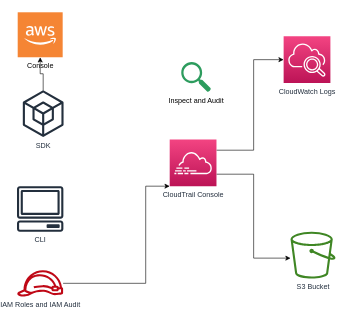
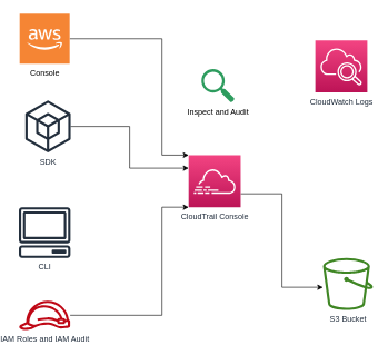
  <mxCell id="0" />
  <mxCell id="1" parent="0" />
- <mxCell id="2" style="edgeStyle=orthogonalEdgeStyle;rounded=0;orthogonalLoop=1;jettySize=auto;html=1;" edge="1" parent="1" source="3" target="6"><mxGeometry relative="1" as="geometry" /></mxCell>
+ <mxCell id="2" style="edgeStyle=orthogonalEdgeStyle;rounded=0;orthogonalLoop=1;jettySize=auto;html=1;entryX=0;entryY=0.25;entryDx=0;entryDy=0;entryPerimeter=0;" edge="1" parent="1" source="3" target="11"><mxGeometry relative="1" as="geometry" /></mxCell>
  <mxCell id="3" value="SDK" style="sketch=0;outlineConnect=0;fontColor=#232F3E;gradientColor=none;fillColor=#232F3D;strokeColor=none;dashed=0;verticalLabelPosition=bottom;verticalAlign=top;align=center;html=1;fontSize=12;fontStyle=0;aspect=fixed;pointerEvents=1;shape=mxgraph.aws4.external_sdk;" parent="1" vertex="1"><mxGeometry x="30" y="150" width="68" height="78" as="geometry" /></mxCell>
  <mxCell id="4" value="CLI" style="sketch=0;outlineConnect=0;fontColor=#232F3E;gradientColor=none;fillColor=#232F3D;strokeColor=none;dashed=0;verticalLabelPosition=bottom;verticalAlign=top;align=center;html=1;fontSize=12;fontStyle=0;aspect=fixed;pointerEvents=1;shape=mxgraph.aws4.client;" parent="1" vertex="1"><mxGeometry x="20" y="310" width="78" height="76" as="geometry" /></mxCell>
+ <mxCell id="5" style="edgeStyle=orthogonalEdgeStyle;rounded=0;orthogonalLoop=1;jettySize=auto;html=1;entryX=0;entryY=0;entryDx=0;entryDy=0;entryPerimeter=0;" edge="1" parent="1" source="6" target="11"><mxGeometry relative="1" as="geometry"><Array as="points"><mxPoint x="235" y="58" /><mxPoint x="235" y="232" /></Array></mxGeometry></mxCell>
  <mxCell id="6" value="Console" style="outlineConnect=0;dashed=0;verticalLabelPosition=bottom;verticalAlign=top;align=center;html=1;shape=mxgraph.aws3.cloud_2;fillColor=#F58534;gradientColor=none;" parent="1" vertex="1"><mxGeometry x="21.5" y="20" width="75" height="75" as="geometry" /></mxCell>
  <mxCell id="7" style="edgeStyle=orthogonalEdgeStyle;rounded=0;orthogonalLoop=1;jettySize=auto;html=1;entryX=0;entryY=1;entryDx=0;entryDy=0;entryPerimeter=0;" edge="1" parent="1" source="8" target="11"><mxGeometry relative="1" as="geometry"><Array as="points"><mxPoint x="235" y="472" /><mxPoint x="235" y="310" /></Array></mxGeometry></mxCell>
  <mxCell id="8" value="IAM Roles and IAM Audit" style="sketch=0;outlineConnect=0;fontColor=#232F3E;gradientColor=none;fillColor=#BF0816;strokeColor=none;dashed=0;verticalLabelPosition=bottom;verticalAlign=top;align=center;html=1;fontSize=12;fontStyle=0;aspect=fixed;pointerEvents=1;shape=mxgraph.aws4.role;" parent="1" vertex="1"><mxGeometry x="20" y="450" width="78" height="44" as="geometry" /></mxCell>
- <mxCell id="9" style="edgeStyle=orthogonalEdgeStyle;rounded=0;orthogonalLoop=1;jettySize=auto;html=1;entryX=0;entryY=0.5;entryDx=0;entryDy=0;entryPerimeter=0;" edge="1" parent="1" source="11" target="12"><mxGeometry relative="1" as="geometry"><Array as="points"><mxPoint x="415" y="250" /><mxPoint x="415" y="99" /></Array></mxGeometry></mxCell>
  <mxCell id="10" style="edgeStyle=orthogonalEdgeStyle;rounded=0;orthogonalLoop=1;jettySize=auto;html=1;" edge="1" parent="1" source="11" target="13"><mxGeometry relative="1" as="geometry"><Array as="points"><mxPoint x="415" y="290" /><mxPoint x="415" y="430" /></Array></mxGeometry></mxCell>
  <mxCell id="11" value="CloudTrail Console" style="sketch=0;points=[[0,0,0],[0.25,0,0],[0.5,0,0],[0.75,0,0],[1,0,0],[0,1,0],[0.25,1,0],[0.5,1,0],[0.75,1,0],[1,1,0],[0,0.25,0],[0,0.5,0],[0,0.75,0],[1,0.25,0],[1,0.5,0],[1,0.75,0]];points=[[0,0,0],[0.25,0,0],[0.5,0,0],[0.75,0,0],[1,0,0],[0,1,0],[0.25,1,0],[0.5,1,0],[0.75,1,0],[1,1,0],[0,0.25,0],[0,0.5,0],[0,0.75,0],[1,0.25,0],[1,0.5,0],[1,0.75,0]];outlineConnect=0;fontColor=#232F3E;gradientColor=#F34482;gradientDirection=north;fillColor=#BC1356;strokeColor=#ffffff;dashed=0;verticalLabelPosition=bottom;verticalAlign=top;align=center;html=1;fontSize=12;fontStyle=0;aspect=fixed;shape=mxgraph.aws4.resourceIcon;resIcon=mxgraph.aws4.cloudtrail;" parent="1" vertex="1"><mxGeometry x="275" y="232" width="78" height="78" as="geometry" /></mxCell>
  <mxCell id="12" value="CloudWatch Logs" style="sketch=0;points=[[0,0,0],[0.25,0,0],[0.5,0,0],[0.75,0,0],[1,0,0],[0,1,0],[0.25,1,0],[0.5,1,0],[0.75,1,0],[1,1,0],[0,0.25,0],[0,0.5,0],[0,0.75,0],[1,0.25,0],[1,0.5,0],[1,0.75,0]];points=[[0,0,0],[0.25,0,0],[0.5,0,0],[0.75,0,0],[1,0,0],[0,1,0],[0.25,1,0],[0.5,1,0],[0.75,1,0],[1,1,0],[0,0.25,0],[0,0.5,0],[0,0.75,0],[1,0.25,0],[1,0.5,0],[1,0.75,0]];outlineConnect=0;fontColor=#232F3E;gradientColor=#F34482;gradientDirection=north;fillColor=#BC1356;strokeColor=#ffffff;dashed=0;verticalLabelPosition=bottom;verticalAlign=top;align=center;html=1;fontSize=12;fontStyle=0;aspect=fixed;shape=mxgraph.aws4.resourceIcon;resIcon=mxgraph.aws4.cloudwatch_2;" parent="1" vertex="1"><mxGeometry x="465" y="60" width="78" height="78" as="geometry" /></mxCell>
  <mxCell id="13" value="S3 Bucket" style="sketch=0;outlineConnect=0;fontColor=#232F3E;gradientColor=none;fillColor=#3F8624;strokeColor=none;dashed=0;verticalLabelPosition=bottom;verticalAlign=top;align=center;html=1;fontSize=12;fontStyle=0;aspect=fixed;pointerEvents=1;shape=mxgraph.aws4.bucket;" parent="1" vertex="1"><mxGeometry x="476.5" y="386" width="75" height="78" as="geometry" /></mxCell>
  <mxCell id="14" value="Inspect and Audit" style="sketch=0;html=1;aspect=fixed;strokeColor=none;shadow=0;align=center;verticalAlign=top;fillColor=#2D9C5E;shape=mxgraph.gcp2.search;labelPosition=center;verticalLabelPosition=bottom;" parent="1" vertex="1"><mxGeometry x="294.25" y="103" width="49.5" height="50" as="geometry" /></mxCell>
